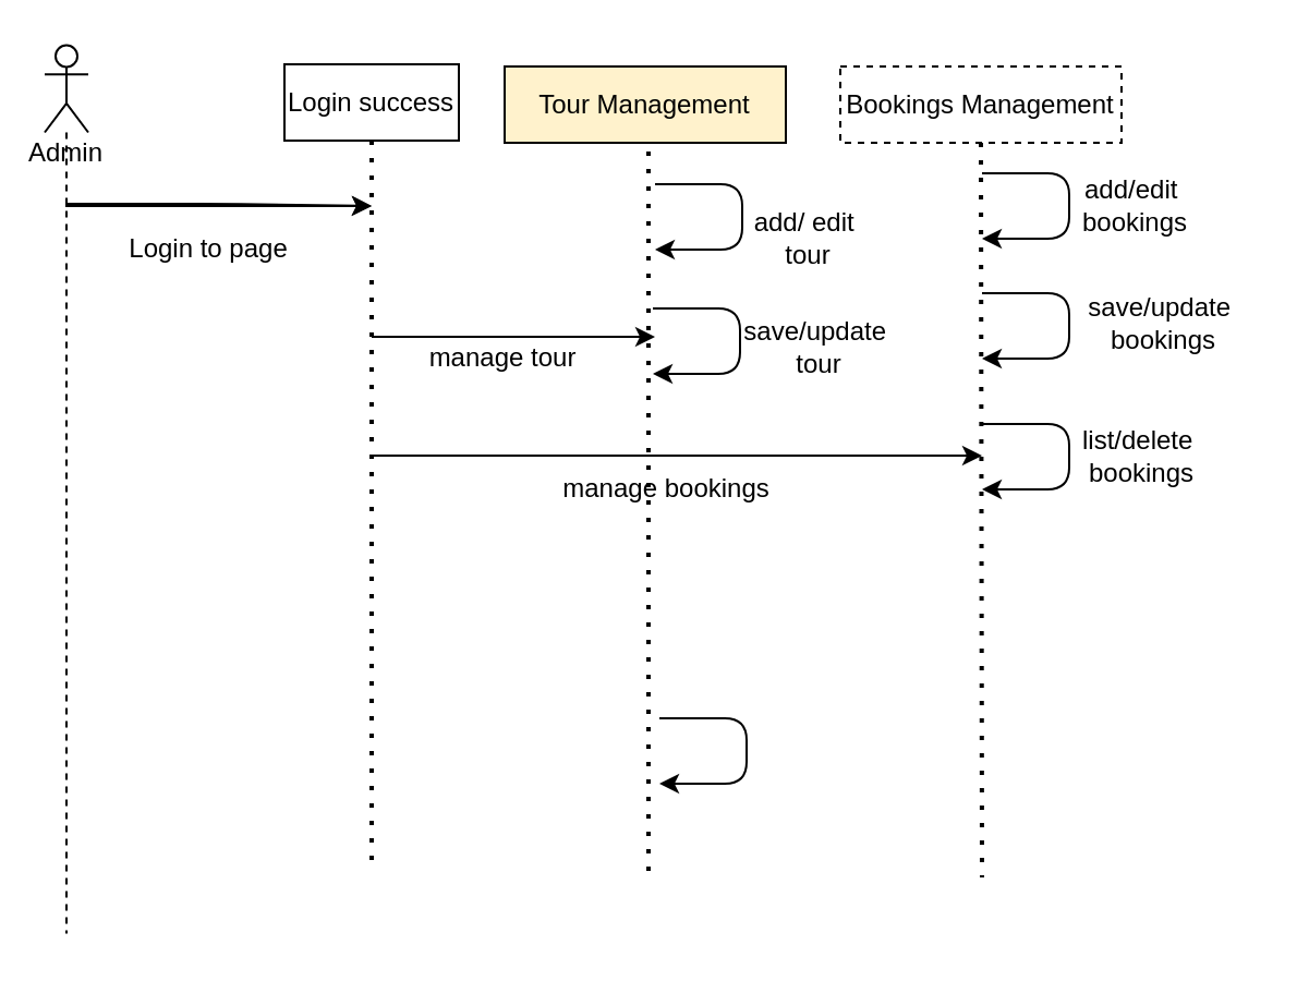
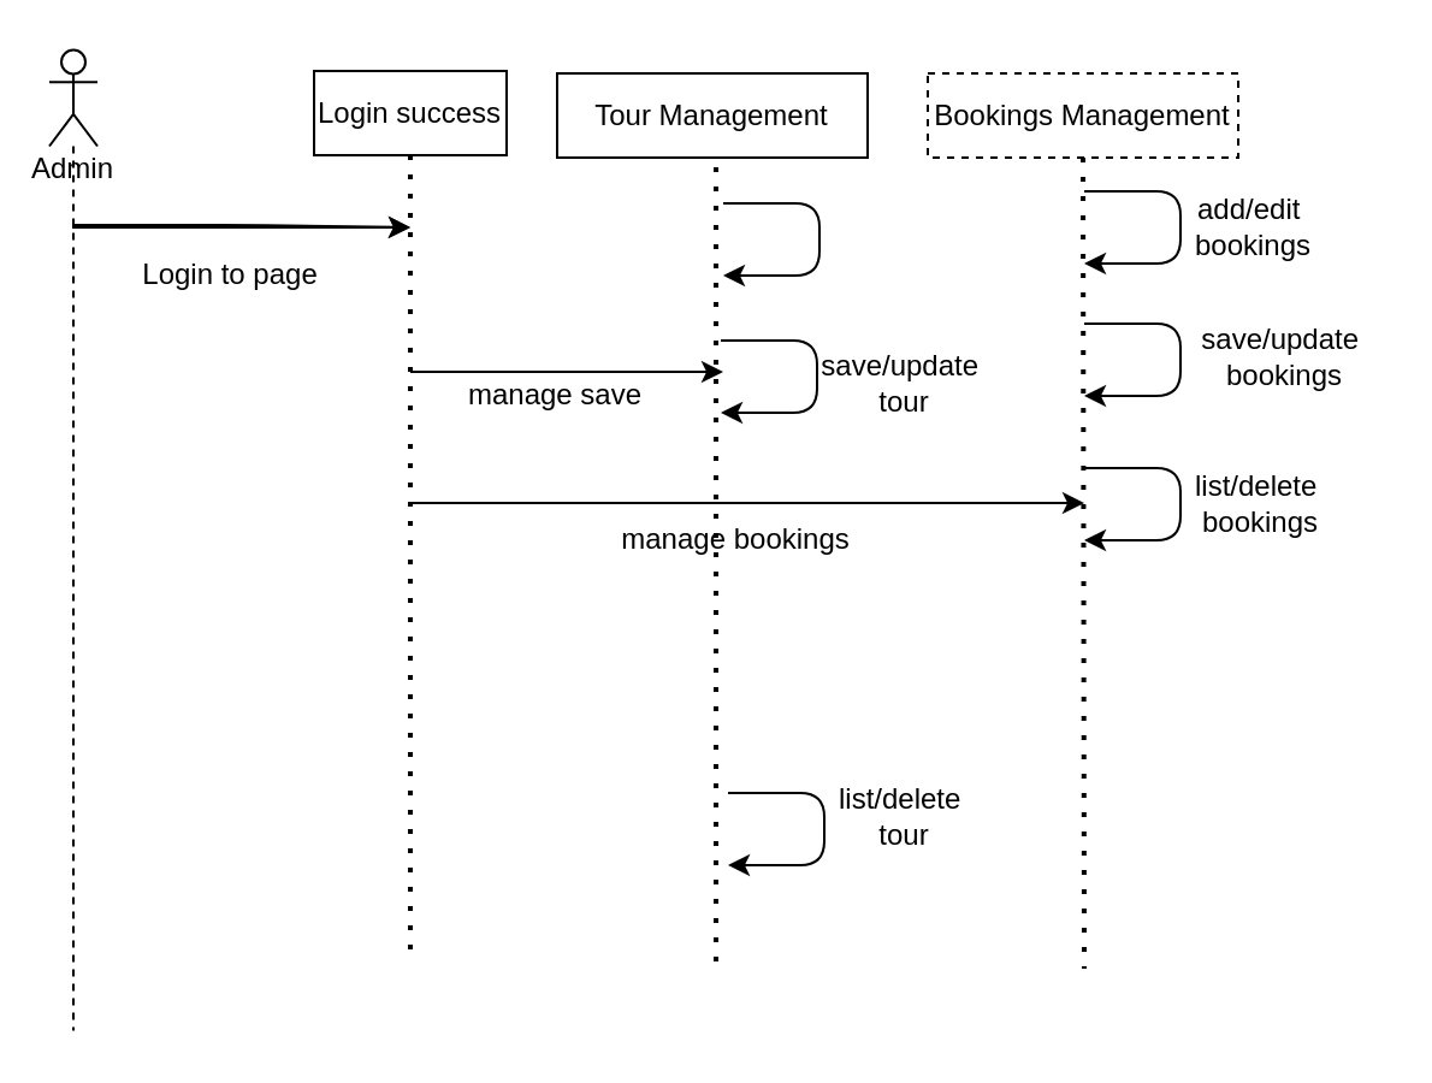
  <mxCell id="0" />
  <mxCell id="1" parent="0" />
  <mxCell id="2" value="Login success" style="rounded=0;whiteSpace=wrap;html=1;" parent="1" vertex="1"><mxGeometry x="130" y="29" width="80" height="35" as="geometry" /></mxCell>
- <mxCell id="3" value="Tour Management" style="rounded=0;whiteSpace=wrap;html=1;fillColor=#fff2cc;" parent="1" vertex="1"><mxGeometry x="231" y="30" width="129" height="35" as="geometry" /></mxCell>
+ <mxCell id="3" value="Tour Management" style="rounded=0;whiteSpace=wrap;html=1;" parent="1" vertex="1"><mxGeometry x="231" y="30" width="129" height="35" as="geometry" /></mxCell>
  <mxCell id="4" value="Bookings Management" style="rounded=0;whiteSpace=wrap;html=1;dashed=1;" parent="1" vertex="1"><mxGeometry x="385" y="30" width="129" height="35" as="geometry" /></mxCell>
  <mxCell id="5" value="Admin" style="shape=umlLifeline;participant=umlActor;perimeter=lifelinePerimeter;whiteSpace=wrap;html=1;container=1;collapsible=0;recursiveResize=0;verticalAlign=top;spacingTop=36;outlineConnect=0;" parent="1" vertex="1"><mxGeometry x="20" y="20.25" width="20" height="407.5" as="geometry" /></mxCell>
  <mxCell id="6" value="" style="endArrow=none;dashed=1;html=1;dashPattern=1 3;strokeWidth=2;exitX=0.5;exitY=1;exitDx=0;exitDy=0;" parent="1" source="2" edge="1"><mxGeometry width="50" height="50" relative="1" as="geometry"><mxPoint x="420" y="-126" as="sourcePoint" /><mxPoint x="170" y="394" as="targetPoint" /></mxGeometry></mxCell>
  <mxCell id="7" value="" style="endArrow=none;dashed=1;html=1;dashPattern=1 3;strokeWidth=2;exitX=0.5;exitY=1;exitDx=0;exitDy=0;" parent="1" edge="1"><mxGeometry width="50" height="50" relative="1" as="geometry"><mxPoint x="297" y="69" as="sourcePoint" /><mxPoint x="297" y="399" as="targetPoint" /></mxGeometry></mxCell>
  <mxCell id="8" value="" style="endArrow=none;dashed=1;html=1;dashPattern=1 3;strokeWidth=2;exitX=0.5;exitY=1;exitDx=0;exitDy=0;" parent="1" source="4" edge="1"><mxGeometry width="50" height="50" relative="1" as="geometry"><mxPoint x="475" y="72" as="sourcePoint" /><mxPoint x="450" y="402" as="targetPoint" /></mxGeometry></mxCell>
  <mxCell id="9" value="" style="endArrow=classic;html=1;" parent="1" source="5" edge="1"><mxGeometry width="50" height="50" relative="1" as="geometry"><mxPoint x="420" y="144" as="sourcePoint" /><mxPoint x="170" y="94" as="targetPoint" /></mxGeometry></mxCell>
  <mxCell id="10" value="Login to page" style="text;html=1;align=center;verticalAlign=middle;resizable=0;points=[];autosize=1;strokeColor=none;" parent="1" vertex="1"><mxGeometry x="50" y="104" width="90" height="20" as="geometry" /></mxCell>
  <mxCell id="11" value="" style="endArrow=classic;html=1;" parent="1" source="5" edge="1"><mxGeometry width="50" height="50" relative="1" as="geometry"><mxPoint x="29.071" y="94" as="sourcePoint" /><mxPoint x="170" y="94" as="targetPoint" /><Array as="points"><mxPoint x="100" y="93" /></Array></mxGeometry></mxCell>
  <mxCell id="12" value="" style="endArrow=classic;html=1;" parent="1" edge="1"><mxGeometry width="50" height="50" relative="1" as="geometry"><mxPoint x="300" y="84" as="sourcePoint" /><mxPoint x="300" y="114" as="targetPoint" /><Array as="points"><mxPoint x="340" y="84" /><mxPoint x="340" y="114" /></Array></mxGeometry></mxCell>
  <mxCell id="13" value="" style="endArrow=classic;html=1;" parent="1" edge="1"><mxGeometry width="50" height="50" relative="1" as="geometry"><mxPoint x="170" y="208.5" as="sourcePoint" /><mxPoint x="450" y="208.5" as="targetPoint" /></mxGeometry></mxCell>
  <mxCell id="14" value="" style="endArrow=classic;html=1;" parent="1" edge="1"><mxGeometry width="50" height="50" relative="1" as="geometry"><mxPoint x="170" y="154" as="sourcePoint" /><mxPoint x="300" y="154" as="targetPoint" /></mxGeometry></mxCell>
- <mxCell id="15" value="manage tour" style="text;html=1;align=center;verticalAlign=middle;resizable=0;points=[];autosize=1;strokeColor=none;" parent="1" vertex="1"><mxGeometry x="190" y="154" width="80" height="20" as="geometry" /></mxCell>
+ <mxCell id="15" value="manage save" style="text;html=1;align=center;verticalAlign=middle;resizable=0;points=[];autosize=1;strokeColor=none;" parent="1" vertex="1"><mxGeometry x="190" y="154" width="80" height="20" as="geometry" /></mxCell>
  <mxCell id="16" value="manage bookings" style="text;html=1;align=center;verticalAlign=middle;resizable=0;points=[];autosize=1;strokeColor=none;" parent="1" vertex="1"><mxGeometry x="250" y="214" width="110" height="20" as="geometry" /></mxCell>
  <mxCell id="17" value="" style="endArrow=classic;html=1;" parent="1" edge="1"><mxGeometry width="50" height="50" relative="1" as="geometry"><mxPoint x="450" y="79" as="sourcePoint" /><mxPoint x="450" y="109" as="targetPoint" /><Array as="points"><mxPoint x="490" y="79" /><mxPoint x="490" y="109" /></Array></mxGeometry></mxCell>
  <mxCell id="18" value="" style="endArrow=classic;html=1;" parent="1" edge="1"><mxGeometry width="50" height="50" relative="1" as="geometry"><mxPoint x="450" y="134" as="sourcePoint" /><mxPoint x="450" y="164" as="targetPoint" /><Array as="points"><mxPoint x="490" y="134" /><mxPoint x="490" y="164" /></Array></mxGeometry></mxCell>
  <mxCell id="19" value="" style="endArrow=classic;html=1;" parent="1" edge="1"><mxGeometry width="50" height="50" relative="1" as="geometry"><mxPoint x="450" y="194" as="sourcePoint" /><mxPoint x="450" y="224" as="targetPoint" /><Array as="points"><mxPoint x="490" y="194" /><mxPoint x="490" y="224" /></Array></mxGeometry></mxCell>
- <mxCell id="20" value="add/ edit&amp;nbsp;&lt;br&gt;tour" style="text;html=1;align=center;verticalAlign=middle;resizable=0;points=[];autosize=1;strokeColor=none;" parent="1" vertex="1"><mxGeometry x="340" y="94" width="60" height="30" as="geometry" /></mxCell>
  <mxCell id="21" value="add/edit&amp;nbsp;&lt;br&gt;bookings" style="text;html=1;align=center;verticalAlign=middle;resizable=0;points=[];autosize=1;strokeColor=none;" parent="1" vertex="1"><mxGeometry x="490" y="79" width="60" height="30" as="geometry" /></mxCell>
  <mxCell id="22" value="save/update&amp;nbsp;&lt;br&gt;bookings" style="text;html=1;align=center;verticalAlign=middle;resizable=0;points=[];autosize=1;strokeColor=none;" parent="1" vertex="1"><mxGeometry x="493" y="133" width="80" height="30" as="geometry" /></mxCell>
  <mxCell id="23" value="list/delete&amp;nbsp;&lt;br&gt;bookings" style="text;html=1;align=center;verticalAlign=middle;resizable=0;points=[];autosize=1;strokeColor=none;" parent="1" vertex="1"><mxGeometry x="488" y="194" width="70" height="30" as="geometry" /></mxCell>
+ <mxCell id="24" value="list/delete&amp;nbsp;&lt;br&gt;tour" style="text;html=1;align=center;verticalAlign=middle;resizable=0;points=[];autosize=1;strokeColor=none;" parent="1" vertex="1"><mxGeometry x="340" y="324" width="70" height="30" as="geometry" /></mxCell>
  <mxCell id="25" value="" style="endArrow=classic;html=1;" parent="1" edge="1"><mxGeometry width="50" height="50" relative="1" as="geometry"><mxPoint x="302" y="329" as="sourcePoint" /><mxPoint x="302" y="359" as="targetPoint" /><Array as="points"><mxPoint x="342" y="329" /><mxPoint x="342" y="359" /></Array></mxGeometry></mxCell>
  <mxCell id="26" value="save/update&amp;nbsp;&lt;br&gt;tour" style="text;html=1;align=center;verticalAlign=middle;resizable=0;points=[];autosize=1;strokeColor=none;" vertex="1" parent="1"><mxGeometry x="335" y="144" width="80" height="30" as="geometry" /></mxCell>
  <mxCell id="27" value="" style="endArrow=classic;html=1;" edge="1" parent="1"><mxGeometry width="50" height="50" relative="1" as="geometry"><mxPoint x="299" y="141" as="sourcePoint" /><mxPoint x="299" y="171" as="targetPoint" /><Array as="points"><mxPoint x="339" y="141" /><mxPoint x="339" y="171" /></Array></mxGeometry></mxCell>
